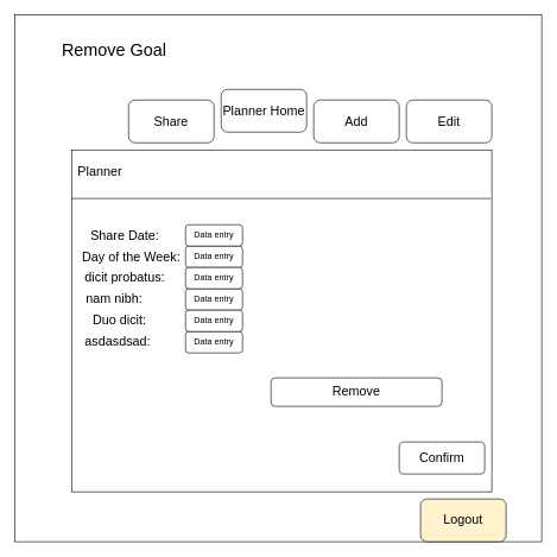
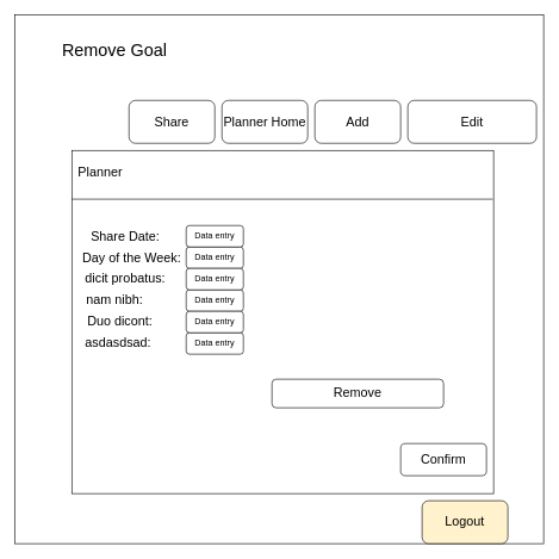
  <mxCell id="0" />
  <mxCell id="1" parent="0" />
  <mxCell id="2" value="" style="whiteSpace=wrap;html=1;aspect=fixed;" vertex="1" parent="1"><mxGeometry x="20" y="20" width="740" height="740" as="geometry" /></mxCell>
  <mxCell id="3" value="&lt;font style=&quot;font-size: 24px&quot;&gt;Remove Goal&lt;/font&gt;" style="text;html=1;strokeColor=none;fillColor=none;align=center;verticalAlign=middle;whiteSpace=wrap;rounded=0;" vertex="1" parent="1"><mxGeometry x="40" y="60" width="240" height="20" as="geometry" /></mxCell>
  <mxCell id="4" value="" style="rounded=0;whiteSpace=wrap;html=1;" vertex="1" parent="1"><mxGeometry x="100" y="210" width="590" height="480" as="geometry" /></mxCell>
  <mxCell id="5" value="" style="endArrow=none;html=1;entryX=0.998;entryY=0.142;entryDx=0;entryDy=0;entryPerimeter=0;exitX=0;exitY=0.142;exitDx=0;exitDy=0;exitPerimeter=0;" edge="1" parent="1" source="4" target="4"><mxGeometry width="50" height="50" relative="1" as="geometry"><mxPoint x="180" y="330" as="sourcePoint" /><mxPoint x="230" y="280" as="targetPoint" /></mxGeometry></mxCell>
  <mxCell id="6" value="&lt;font style=&quot;font-size: 18px&quot;&gt;Planner&lt;/font&gt;" style="text;html=1;strokeColor=none;fillColor=none;align=center;verticalAlign=middle;whiteSpace=wrap;rounded=0;" vertex="1" parent="1"><mxGeometry x="120" y="230" width="40" height="20" as="geometry" /></mxCell>
- <mxCell id="7" value="&lt;font style=&quot;font-size: 18px&quot;&gt;Edit&lt;/font&gt;" style="rounded=1;whiteSpace=wrap;html=1;align=center;" vertex="1" parent="1"><mxGeometry x="570" y="140" width="120" height="60" as="geometry" /></mxCell>
+ <mxCell id="7" value="&lt;font style=&quot;font-size: 18px&quot;&gt;Edit&lt;/font&gt;" style="rounded=1;whiteSpace=wrap;html=1;align=center;" vertex="1" parent="1"><mxGeometry x="570" y="140" width="180" height="60" as="geometry" /></mxCell>
  <mxCell id="8" value="&lt;font style=&quot;font-size: 18px&quot;&gt;Add&lt;/font&gt;" style="rounded=1;whiteSpace=wrap;html=1;align=center;" vertex="1" parent="1"><mxGeometry x="440" y="140" width="120" height="60" as="geometry" /></mxCell>
- <mxCell id="9" value="&lt;font style=&quot;font-size: 18px&quot;&gt;Planner Home&lt;/font&gt;" style="rounded=1;whiteSpace=wrap;html=1;align=center;" vertex="1" parent="1"><mxGeometry x="310" y="125" width="120" height="60" as="geometry" /></mxCell>
+ <mxCell id="9" value="&lt;font style=&quot;font-size: 18px&quot;&gt;Planner Home&lt;/font&gt;" style="rounded=1;whiteSpace=wrap;html=1;align=center;" vertex="1" parent="1"><mxGeometry x="310" y="140" width="120" height="60" as="geometry" /></mxCell>
  <mxCell id="10" value="&lt;font style=&quot;font-size: 18px&quot;&gt;Share&lt;/font&gt;" style="rounded=1;whiteSpace=wrap;html=1;align=center;" vertex="1" parent="1"><mxGeometry x="180" y="140" width="120" height="60" as="geometry" /></mxCell>
  <mxCell id="11" value="&lt;font style=&quot;font-size: 18px&quot;&gt;Confirm&lt;/font&gt;" style="rounded=1;whiteSpace=wrap;html=1;align=center;" vertex="1" parent="1"><mxGeometry x="560" y="620" width="120" height="45" as="geometry" /></mxCell>
  <mxCell id="12" value="&lt;span style=&quot;font-size: 18px&quot;&gt;Remove&lt;/span&gt;" style="rounded=1;whiteSpace=wrap;html=1;" vertex="1" parent="1"><mxGeometry x="380" y="530" width="240" height="40" as="geometry" /></mxCell>
  <mxCell id="13" value="&lt;font style=&quot;font-size: 18px&quot;&gt;Logout&lt;/font&gt;" style="rounded=1;whiteSpace=wrap;html=1;align=center;fillColor=#fff2cc;" vertex="1" parent="1"><mxGeometry x="590" y="700" width="120" height="60" as="geometry" /></mxCell>
  <mxCell id="14" value="&lt;span style=&quot;font-size: 18px&quot;&gt;Share Date:&lt;/span&gt;" style="text;html=1;strokeColor=none;fillColor=none;align=center;verticalAlign=middle;whiteSpace=wrap;rounded=0;" vertex="1" parent="1"><mxGeometry x="115" y="320" width="120" height="20" as="geometry" /></mxCell>
  <mxCell id="15" value="&lt;span style=&quot;font-size: 18px&quot;&gt;Day of the Week:&lt;/span&gt;" style="text;html=1;strokeColor=none;fillColor=none;align=center;verticalAlign=middle;whiteSpace=wrap;rounded=0;" vertex="1" parent="1"><mxGeometry x="114" y="350" width="140" height="20" as="geometry" /></mxCell>
  <mxCell id="16" value="&lt;span style=&quot;font-size: 18px&quot;&gt;dicit probatus:&lt;/span&gt;" style="text;html=1;strokeColor=none;fillColor=none;align=center;verticalAlign=middle;whiteSpace=wrap;rounded=0;" vertex="1" parent="1"><mxGeometry x="115" y="380" width="120" height="20" as="geometry" /></mxCell>
  <mxCell id="17" value="&lt;span style=&quot;font-size: 18px&quot;&gt;nam nibh:&lt;/span&gt;" style="text;html=1;strokeColor=none;fillColor=none;align=center;verticalAlign=middle;whiteSpace=wrap;rounded=0;" vertex="1" parent="1"><mxGeometry x="110" y="410" width="100" height="20" as="geometry" /></mxCell>
- <mxCell id="18" value="&lt;span style=&quot;font-size: 18px&quot;&gt;&amp;nbsp;Duo dicit:&lt;/span&gt;" style="text;html=1;strokeColor=none;fillColor=none;align=center;verticalAlign=middle;whiteSpace=wrap;rounded=0;" vertex="1" parent="1"><mxGeometry x="115" y="440" width="100" height="20" as="geometry" /></mxCell>
+ <mxCell id="18" value="&lt;span style=&quot;font-size: 18px&quot;&gt;&amp;nbsp;Duo dicont:&lt;/span&gt;" style="text;html=1;strokeColor=none;fillColor=none;align=center;verticalAlign=middle;whiteSpace=wrap;rounded=0;" vertex="1" parent="1"><mxGeometry x="115" y="440" width="100" height="20" as="geometry" /></mxCell>
  <mxCell id="19" value="&lt;span style=&quot;font-size: 18px&quot;&gt;asdasdsad:&lt;/span&gt;" style="text;html=1;strokeColor=none;fillColor=none;align=center;verticalAlign=middle;whiteSpace=wrap;rounded=0;" vertex="1" parent="1"><mxGeometry x="145" y="470" width="40" height="20" as="geometry" /></mxCell>
  <mxCell id="20" value="Data entry" style="rounded=1;whiteSpace=wrap;html=1;" vertex="1" parent="1"><mxGeometry x="260" y="345" width="80" height="30" as="geometry" /></mxCell>
  <mxCell id="21" value="Data entry" style="rounded=1;whiteSpace=wrap;html=1;" vertex="1" parent="1"><mxGeometry x="260" y="405" width="80" height="30" as="geometry" /></mxCell>
  <mxCell id="22" value="Data entry" style="rounded=1;whiteSpace=wrap;html=1;" vertex="1" parent="1"><mxGeometry x="260" y="465" width="80" height="30" as="geometry" /></mxCell>
  <mxCell id="23" value="Data entry" style="rounded=1;whiteSpace=wrap;html=1;" vertex="1" parent="1"><mxGeometry x="260" y="375" width="80" height="30" as="geometry" /></mxCell>
  <mxCell id="24" value="Data entry" style="rounded=1;whiteSpace=wrap;html=1;" vertex="1" parent="1"><mxGeometry x="260" y="435" width="80" height="30" as="geometry" /></mxCell>
  <mxCell id="25" value="Data entry" style="rounded=1;whiteSpace=wrap;html=1;" vertex="1" parent="1"><mxGeometry x="260" y="315" width="80" height="30" as="geometry" /></mxCell>
